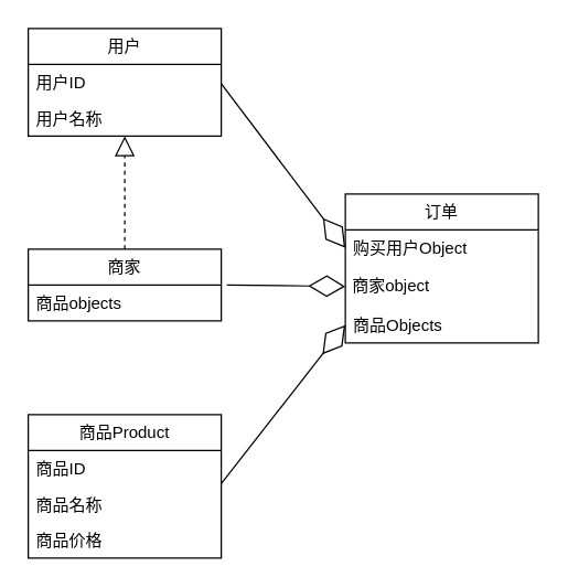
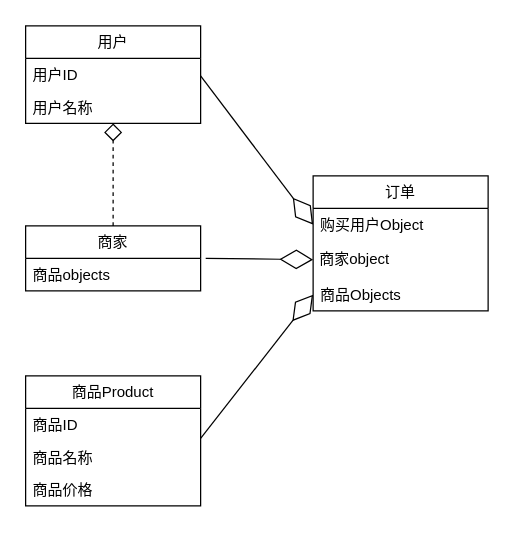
  <mxCell id="0" />
  <mxCell id="1" parent="0" />
  <mxCell id="2" value="商品Product" style="swimlane;fontStyle=0;childLayout=stackLayout;horizontal=1;startSize=26;fillColor=none;horizontalStack=0;resizeParent=1;resizeParentMax=0;resizeLast=0;collapsible=1;marginBottom=0;whiteSpace=wrap;html=1;" parent="1" vertex="1"><mxGeometry x="20" y="300" width="140" height="104" as="geometry" /></mxCell>
  <mxCell id="3" value="商品ID&lt;span style=&quot;white-space: pre;&quot;&gt;&#09;&lt;/span&gt;" style="text;strokeColor=none;fillColor=none;align=left;verticalAlign=top;spacingLeft=4;spacingRight=4;overflow=hidden;rotatable=0;points=[[0,0.5],[1,0.5]];portConstraint=eastwest;whiteSpace=wrap;html=1;" parent="2" vertex="1"><mxGeometry y="26" width="140" height="26" as="geometry" /></mxCell>
  <mxCell id="4" value="" style="endArrow=diamondThin;endFill=0;endSize=24;html=1;rounded=0;entryX=0;entryY=0.5;entryDx=0;entryDy=0;" edge="1" parent="2" target="10"><mxGeometry width="160" relative="1" as="geometry"><mxPoint x="140" y="50" as="sourcePoint" /><mxPoint x="300" y="50" as="targetPoint" /></mxGeometry></mxCell>
  <mxCell id="5" value="商品名称" style="text;strokeColor=none;fillColor=none;align=left;verticalAlign=top;spacingLeft=4;spacingRight=4;overflow=hidden;rotatable=0;points=[[0,0.5],[1,0.5]];portConstraint=eastwest;whiteSpace=wrap;html=1;" parent="2" vertex="1"><mxGeometry y="52" width="140" height="26" as="geometry" /></mxCell>
  <mxCell id="6" value="商品价格" style="text;strokeColor=none;fillColor=none;align=left;verticalAlign=top;spacingLeft=4;spacingRight=4;overflow=hidden;rotatable=0;points=[[0,0.5],[1,0.5]];portConstraint=eastwest;whiteSpace=wrap;html=1;" parent="2" vertex="1"><mxGeometry y="78" width="140" height="26" as="geometry" /></mxCell>
  <mxCell id="7" value="订单" style="swimlane;fontStyle=0;childLayout=stackLayout;horizontal=1;startSize=26;fillColor=none;horizontalStack=0;resizeParent=1;resizeParentMax=0;resizeLast=0;collapsible=1;marginBottom=0;whiteSpace=wrap;html=1;" parent="1" vertex="1"><mxGeometry x="250" y="140" width="140" height="108" as="geometry" /></mxCell>
  <mxCell id="8" value="购买用户Object&lt;div&gt;&lt;br&gt;&lt;/div&gt;" style="text;strokeColor=none;fillColor=none;align=left;verticalAlign=top;spacingLeft=4;spacingRight=4;overflow=hidden;rotatable=0;points=[[0,0.5],[1,0.5]];portConstraint=eastwest;whiteSpace=wrap;html=1;" parent="7" vertex="1"><mxGeometry y="26" width="140" height="26" as="geometry" /></mxCell>
  <mxCell id="9" value="&amp;nbsp;商家object" style="text;html=1;align=left;verticalAlign=middle;whiteSpace=wrap;rounded=0;" parent="7" vertex="1"><mxGeometry y="52" width="140" height="30" as="geometry" /></mxCell>
  <mxCell id="10" value="商品Objects&lt;div&gt;&lt;br&gt;&lt;/div&gt;" style="text;strokeColor=none;fillColor=none;align=left;verticalAlign=top;spacingLeft=4;spacingRight=4;overflow=hidden;rotatable=0;points=[[0,0.5],[1,0.5]];portConstraint=eastwest;whiteSpace=wrap;html=1;" parent="7" vertex="1"><mxGeometry y="82" width="140" height="26" as="geometry" /></mxCell>
  <mxCell id="11" value="用户" style="swimlane;fontStyle=0;childLayout=stackLayout;horizontal=1;startSize=26;fillColor=none;horizontalStack=0;resizeParent=1;resizeParentMax=0;resizeLast=0;collapsible=1;marginBottom=0;whiteSpace=wrap;html=1;" parent="1" vertex="1"><mxGeometry x="20" y="20" width="140" height="78" as="geometry" /></mxCell>
  <mxCell id="12" value="用户ID" style="text;strokeColor=none;fillColor=none;align=left;verticalAlign=top;spacingLeft=4;spacingRight=4;overflow=hidden;rotatable=0;points=[[0,0.5],[1,0.5]];portConstraint=eastwest;whiteSpace=wrap;html=1;" parent="11" vertex="1"><mxGeometry y="26" width="140" height="26" as="geometry" /></mxCell>
  <mxCell id="13" value="" style="endArrow=diamondThin;endFill=0;endSize=24;html=1;rounded=0;entryX=0;entryY=0.5;entryDx=0;entryDy=0;" edge="1" parent="11" target="8"><mxGeometry width="160" relative="1" as="geometry"><mxPoint x="140" y="40" as="sourcePoint" /><mxPoint x="300" y="40" as="targetPoint" /></mxGeometry></mxCell>
  <mxCell id="14" value="用户名称&lt;div&gt;&lt;br&gt;&lt;/div&gt;" style="text;strokeColor=none;fillColor=none;align=left;verticalAlign=top;spacingLeft=4;spacingRight=4;overflow=hidden;rotatable=0;points=[[0,0.5],[1,0.5]];portConstraint=eastwest;whiteSpace=wrap;html=1;" parent="11" vertex="1"><mxGeometry y="52" width="140" height="26" as="geometry" /></mxCell>
  <mxCell id="15" value="商家" style="swimlane;fontStyle=0;childLayout=stackLayout;horizontal=1;startSize=26;fillColor=none;horizontalStack=0;resizeParent=1;resizeParentMax=0;resizeLast=0;collapsible=1;marginBottom=0;whiteSpace=wrap;html=1;" parent="1" vertex="1"><mxGeometry x="20" y="180" width="140" height="52" as="geometry" /></mxCell>
  <mxCell id="16" value="商品objects" style="text;strokeColor=none;fillColor=none;align=left;verticalAlign=top;spacingLeft=4;spacingRight=4;overflow=hidden;rotatable=0;points=[[0,0.5],[1,0.5]];portConstraint=eastwest;whiteSpace=wrap;html=1;" parent="15" vertex="1"><mxGeometry y="26" width="140" height="26" as="geometry" /></mxCell>
  <mxCell id="17" value="" style="endArrow=diamondThin;endFill=0;endSize=24;html=1;rounded=0;exitX=1.029;exitY=0;exitDx=0;exitDy=0;exitPerimeter=0;entryX=0;entryY=0.5;entryDx=0;entryDy=0;" edge="1" parent="1" source="16" target="9"><mxGeometry width="160" relative="1" as="geometry"><mxPoint x="150" y="220" as="sourcePoint" /><mxPoint x="310" y="220" as="targetPoint" /></mxGeometry></mxCell>
- <mxCell id="18" value="" style="endArrow=block;dashed=1;endFill=0;endSize=12;html=1;rounded=0;" edge="1" parent="1" source="15" target="11"><mxGeometry width="160" relative="1" as="geometry"><mxPoint x="90" y="200" as="sourcePoint" /><mxPoint x="250" y="200" as="targetPoint" /></mxGeometry></mxCell>
+ <mxCell id="18" value="" style="endArrow=diamond;dashed=1;endFill=0;endSize=12;html=1;rounded=0;" edge="1" parent="1" source="15" target="11"><mxGeometry width="160" relative="1" as="geometry"><mxPoint x="90" y="200" as="sourcePoint" /><mxPoint x="250" y="200" as="targetPoint" /></mxGeometry></mxCell>
